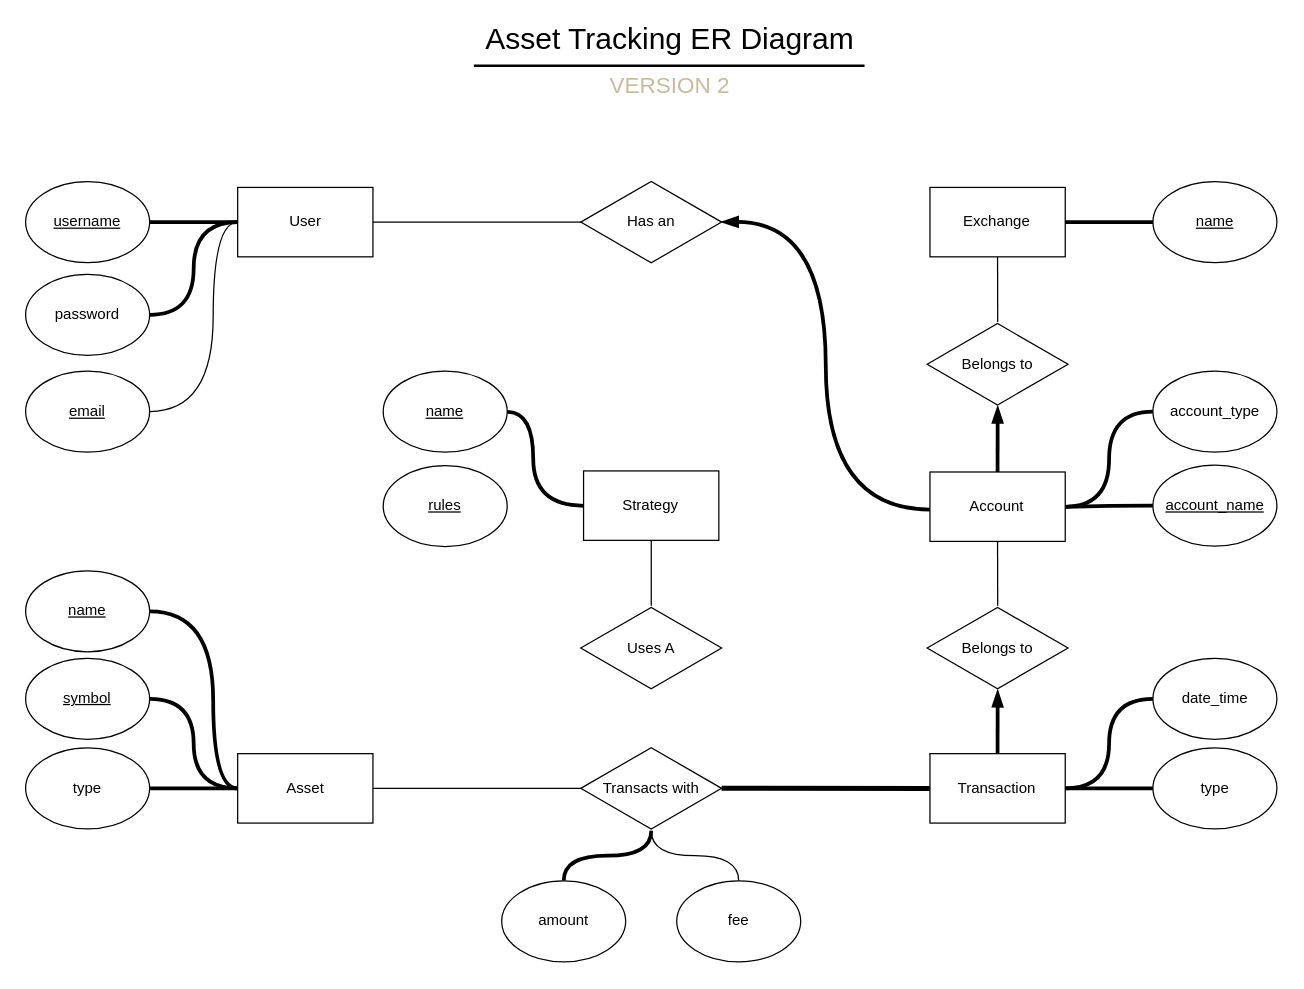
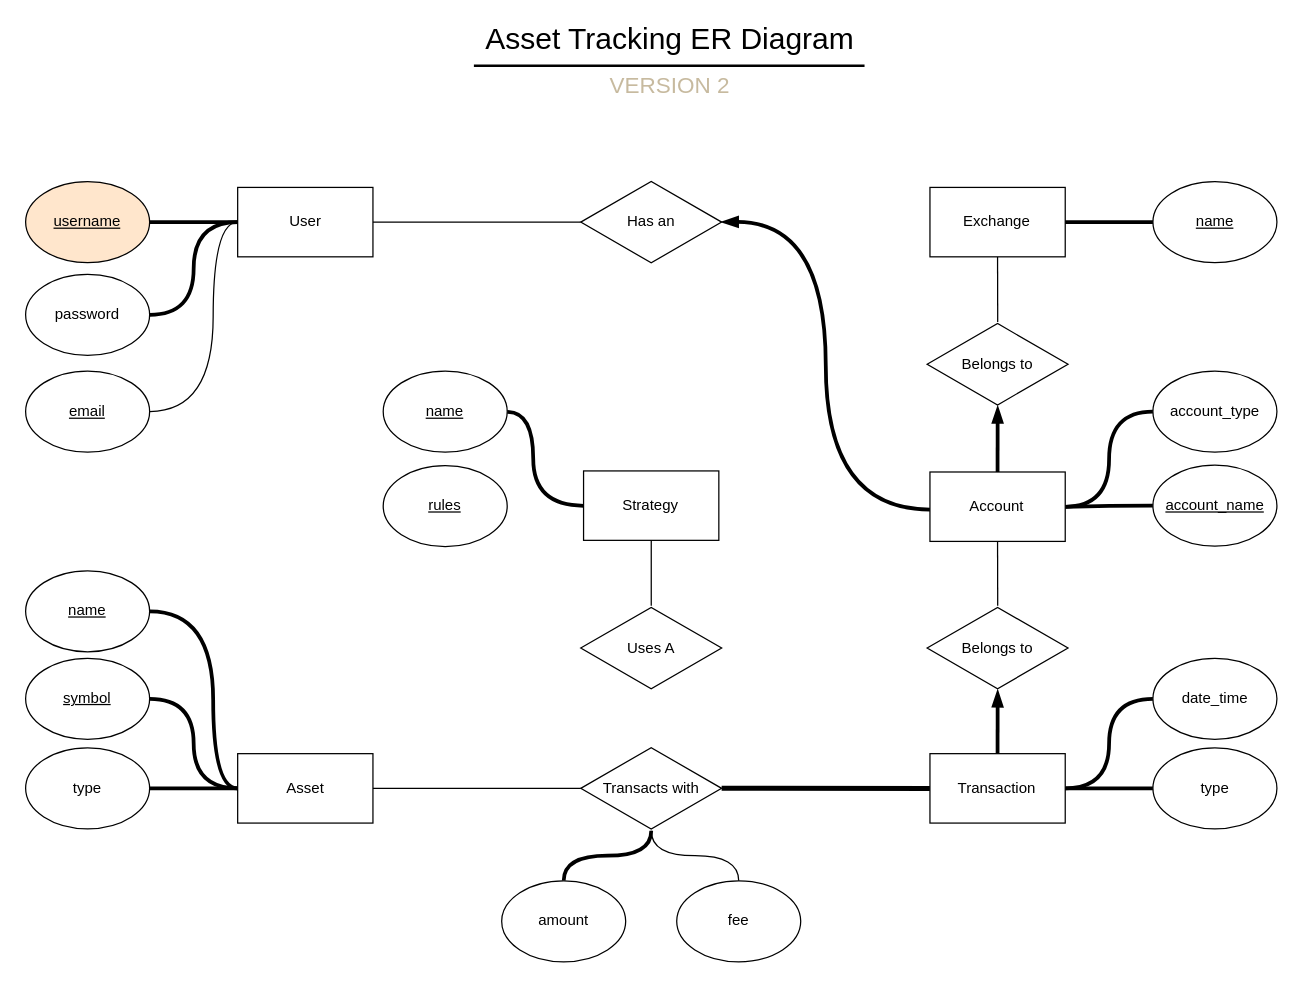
  <mxCell id="0" />
  <mxCell id="1" parent="0" />
  <mxCell id="2" style="edgeStyle=orthogonalEdgeStyle;rounded=1;orthogonalLoop=1;jettySize=auto;html=1;entryX=0.5;entryY=1;entryDx=0;entryDy=0;endArrow=none;endFill=0;strokeWidth=1;" parent="1" edge="1"><mxGeometry relative="1" as="geometry"><mxPoint x="506" y="357" as="sourcePoint" /></mxGeometry></mxCell>
  <mxCell id="3" value="&lt;font style=&quot;font-size: 24px&quot;&gt;Asset Tracking ER Diagram&lt;/font&gt;" style="text;html=1;align=center;verticalAlign=middle;resizable=0;points=[];autosize=1;strokeColor=none;fillColor=none;fontColor=default;" parent="1" vertex="1"><mxGeometry x="382.27" y="20" width="305" height="21" as="geometry" /></mxCell>
  <mxCell id="4" value="" style="line;strokeWidth=2;html=1;fontSize=24;fontColor=default;fillColor=default;strokeColor=default;" parent="1" vertex="1"><mxGeometry x="378.54" y="47" width="312.46" height="10" as="geometry" /></mxCell>
  <mxCell id="5" style="edgeStyle=orthogonalEdgeStyle;curved=1;orthogonalLoop=1;jettySize=auto;html=1;entryX=0;entryY=0.5;entryDx=0;entryDy=0;startArrow=none;startFill=0;endArrow=none;endFill=0;strokeWidth=3;" parent="1" source="38" target="34" edge="1"><mxGeometry x="120" y="92" as="geometry" /></mxCell>
  <mxCell id="6" style="edgeStyle=orthogonalEdgeStyle;curved=1;orthogonalLoop=1;jettySize=auto;html=1;startArrow=none;startFill=0;endArrow=none;endFill=0;strokeWidth=1;" parent="1" source="7" target="39" edge="1"><mxGeometry x="120" y="92" as="geometry" /></mxCell>
  <mxCell id="7" value="Exchange" style="rounded=0;whiteSpace=wrap;html=1;" parent="1" vertex="1"><mxGeometry x="743.316" y="149.383" width="108.203" height="55.52" as="geometry" /></mxCell>
  <mxCell id="8" style="edgeStyle=orthogonalEdgeStyle;curved=1;orthogonalLoop=1;jettySize=auto;html=1;entryX=1;entryY=0.5;entryDx=0;entryDy=0;startArrow=none;startFill=0;endArrow=none;endFill=0;strokeWidth=3;" parent="1" source="10" target="15" edge="1"><mxGeometry x="120" y="92" as="geometry" /></mxCell>
  <mxCell id="9" style="edgeStyle=orthogonalEdgeStyle;curved=1;orthogonalLoop=1;jettySize=auto;html=1;entryX=1;entryY=0.5;entryDx=0;entryDy=0;startArrow=none;startFill=0;endArrow=none;endFill=0;strokeWidth=1;" parent="1" source="10" target="18" edge="1"><mxGeometry x="120" y="92" as="geometry"><Array as="points"><mxPoint x="170" y="177" /><mxPoint x="170" y="329" /></Array></mxGeometry></mxCell>
  <mxCell id="10" value="User" style="rounded=0;whiteSpace=wrap;html=1;" parent="1" vertex="1"><mxGeometry x="189.604" y="149.383" width="108.203" height="55.52" as="geometry" /></mxCell>
  <mxCell id="11" value="" style="edgeStyle=orthogonalEdgeStyle;curved=1;orthogonalLoop=1;jettySize=auto;html=1;startArrow=none;startFill=0;endArrow=none;endFill=0;strokeWidth=3;" parent="1" source="12" target="38" edge="1"><mxGeometry x="120" y="92" as="geometry" /></mxCell>
  <mxCell id="12" value="&lt;u&gt;account_name&lt;/u&gt;" style="ellipse;whiteSpace=wrap;html=1;" parent="1" vertex="1"><mxGeometry x="921.661" y="371.525" width="99.186" height="64.773" as="geometry" /></mxCell>
  <mxCell id="13" value="&lt;u&gt;name&lt;/u&gt;" style="ellipse;whiteSpace=wrap;html=1;" parent="1" vertex="1"><mxGeometry x="921.661" y="144.756" width="99.186" height="64.773" as="geometry" /></mxCell>
  <mxCell id="14" style="edgeStyle=orthogonalEdgeStyle;rounded=1;orthogonalLoop=1;jettySize=auto;html=1;entryX=0;entryY=0.5;entryDx=0;entryDy=0;endArrow=none;endFill=0;strokeWidth=3;exitX=1;exitY=0.5;exitDx=0;exitDy=0;" parent="1" source="7" target="13" edge="1"><mxGeometry x="120" y="92" as="geometry" /></mxCell>
  <mxCell id="15" value="password" style="ellipse;whiteSpace=wrap;html=1;" parent="1" vertex="1"><mxGeometry x="20" y="218.879" width="99.186" height="64.773" as="geometry" /></mxCell>
  <mxCell id="16" style="edgeStyle=orthogonalEdgeStyle;orthogonalLoop=1;jettySize=auto;html=1;endArrow=none;endFill=0;strokeWidth=3;curved=1;" parent="1" source="17" target="10" edge="1"><mxGeometry x="120" y="92" as="geometry"><mxPoint x="210" y="106" as="targetPoint" /></mxGeometry></mxCell>
- <mxCell id="17" value="&lt;u&gt;username&lt;/u&gt;" style="ellipse;whiteSpace=wrap;html=1;" parent="1" vertex="1"><mxGeometry x="20" y="144.756" width="99.186" height="64.773" as="geometry" /></mxCell>
+ <mxCell id="17" value="&lt;u&gt;username&lt;/u&gt;" style="ellipse;whiteSpace=wrap;html=1;fillColor=#ffe6cc;" parent="1" vertex="1"><mxGeometry x="20" y="144.756" width="99.186" height="64.773" as="geometry" /></mxCell>
  <mxCell id="18" value="&lt;u&gt;email&lt;/u&gt;" style="ellipse;whiteSpace=wrap;html=1;" parent="1" vertex="1"><mxGeometry x="20" y="296.242" width="99.186" height="64.773" as="geometry" /></mxCell>
  <mxCell id="19" style="edgeStyle=orthogonalEdgeStyle;curved=1;orthogonalLoop=1;jettySize=auto;html=1;startArrow=none;startFill=0;endArrow=none;endFill=0;strokeWidth=3;entryX=1;entryY=0.5;entryDx=0;entryDy=0;" parent="1" source="20" target="21" edge="1"><mxGeometry x="120" y="92" as="geometry"><Array as="points"><mxPoint x="170" y="630" /><mxPoint x="170" y="488" /></Array></mxGeometry></mxCell>
  <mxCell id="20" value="Asset" style="rounded=0;whiteSpace=wrap;html=1;glass=0;" parent="1" vertex="1"><mxGeometry x="189.604" y="602.286" width="108.203" height="55.52" as="geometry" /></mxCell>
  <mxCell id="21" value="&lt;u&gt;name&lt;/u&gt;" style="ellipse;whiteSpace=wrap;html=1;" parent="1" vertex="1"><mxGeometry x="20" y="456.003" width="99.186" height="64.773" as="geometry" /></mxCell>
  <mxCell id="22" style="edgeStyle=orthogonalEdgeStyle;curved=1;orthogonalLoop=1;jettySize=auto;html=1;startArrow=none;startFill=0;endArrow=none;endFill=0;strokeWidth=3;" parent="1" source="23" target="24" edge="1"><mxGeometry x="120" y="92" as="geometry"><Array as="points"><mxPoint x="426" y="404" /><mxPoint x="426" y="329" /></Array></mxGeometry></mxCell>
  <mxCell id="23" value="Strategy" style="rounded=0;whiteSpace=wrap;html=1;" parent="1" vertex="1"><mxGeometry x="466.258" y="376.151" width="108.203" height="55.52" as="geometry" /></mxCell>
  <mxCell id="24" value="&lt;u&gt;name&lt;/u&gt;" style="ellipse;whiteSpace=wrap;html=1;" parent="1" vertex="1"><mxGeometry x="306.005" y="296.244" width="99.186" height="64.773" as="geometry" /></mxCell>
  <mxCell id="25" value="&lt;u&gt;rules&lt;/u&gt;" style="ellipse;whiteSpace=wrap;html=1;" parent="1" vertex="1"><mxGeometry x="306.009" y="371.894" width="99.186" height="64.773" as="geometry" /></mxCell>
  <mxCell id="26" style="edgeStyle=orthogonalEdgeStyle;orthogonalLoop=1;jettySize=auto;html=1;entryX=0;entryY=0.5;entryDx=0;entryDy=0;startArrow=none;startFill=0;endArrow=none;endFill=0;strokeWidth=3;curved=1;" parent="1" source="27" target="20" edge="1"><mxGeometry x="120" y="92" as="geometry" /></mxCell>
  <mxCell id="27" value="type" style="ellipse;whiteSpace=wrap;html=1;" parent="1" vertex="1"><mxGeometry x="20" y="597.659" width="99.186" height="64.773" as="geometry" /></mxCell>
  <mxCell id="28" value="" style="edgeStyle=orthogonalEdgeStyle;curved=1;orthogonalLoop=1;jettySize=auto;html=1;startArrow=none;startFill=0;endArrow=none;endFill=0;strokeWidth=1;" parent="1" source="29" target="23" edge="1"><mxGeometry x="120" y="92" as="geometry" /></mxCell>
  <mxCell id="29" value="Uses A" style="html=1;whiteSpace=wrap;aspect=fixed;shape=isoRectangle;" parent="1" vertex="1"><mxGeometry x="464.004" y="484" width="112.711" height="67.627" as="geometry" /></mxCell>
  <mxCell id="30" style="edgeStyle=orthogonalEdgeStyle;orthogonalLoop=1;jettySize=auto;html=1;entryX=0;entryY=0.5;entryDx=0;entryDy=0;startArrow=none;startFill=0;endArrow=none;endFill=0;strokeWidth=3;curved=1;" parent="1" source="31" target="20" edge="1"><mxGeometry x="120" y="92" as="geometry" /></mxCell>
  <mxCell id="31" value="&lt;u&gt;symbol&lt;/u&gt;" style="ellipse;whiteSpace=wrap;html=1;" parent="1" vertex="1"><mxGeometry x="20" y="525.992" width="99.186" height="64.773" as="geometry" /></mxCell>
  <mxCell id="32" style="edgeStyle=orthogonalEdgeStyle;curved=1;orthogonalLoop=1;jettySize=auto;html=1;startArrow=none;startFill=0;strokeWidth=1;endArrow=none;endFill=0;entryX=1;entryY=0.5;entryDx=0;entryDy=0;" parent="1" source="33" target="10" edge="1"><mxGeometry x="120" y="92" as="geometry" /></mxCell>
  <mxCell id="33" value="Has an" style="html=1;whiteSpace=wrap;aspect=fixed;shape=isoRectangle;" parent="1" vertex="1"><mxGeometry x="464.004" y="143.329" width="112.711" height="67.627" as="geometry" /></mxCell>
  <mxCell id="34" value="account_type" style="ellipse;whiteSpace=wrap;html=1;" parent="1" vertex="1"><mxGeometry x="921.661" y="296.246" width="99.186" height="64.773" as="geometry" /></mxCell>
  <mxCell id="35" style="edgeStyle=orthogonalEdgeStyle;curved=1;orthogonalLoop=1;jettySize=auto;html=1;startArrow=none;startFill=0;endArrow=blockThin;endFill=1;strokeWidth=3;" parent="1" source="38" target="39" edge="1"><mxGeometry x="120" y="92" as="geometry" /></mxCell>
  <mxCell id="36" style="edgeStyle=orthogonalEdgeStyle;curved=1;orthogonalLoop=1;jettySize=auto;html=1;startArrow=none;startFill=0;endArrow=blockThin;endFill=1;strokeWidth=3;" parent="1" source="38" target="33" edge="1"><mxGeometry x="120" y="92" as="geometry"><Array as="points"><mxPoint x="660" y="407" /><mxPoint x="660" y="177" /></Array></mxGeometry></mxCell>
  <mxCell id="37" style="edgeStyle=orthogonalEdgeStyle;curved=1;orthogonalLoop=1;jettySize=auto;html=1;startArrow=none;startFill=0;endArrow=none;endFill=0;strokeWidth=1;" parent="1" source="38" target="44" edge="1"><mxGeometry x="120" y="92" as="geometry" /></mxCell>
  <mxCell id="38" value="Account" style="rounded=0;whiteSpace=wrap;html=1;" parent="1" vertex="1"><mxGeometry x="743.316" y="377" width="108.203" height="55.52" as="geometry" /></mxCell>
  <mxCell id="39" value="Belongs to" style="html=1;whiteSpace=wrap;aspect=fixed;shape=isoRectangle;" parent="1" vertex="1"><mxGeometry x="741.062" y="257" width="112.711" height="67.627" as="geometry" /></mxCell>
  <mxCell id="40" style="edgeStyle=orthogonalEdgeStyle;curved=1;orthogonalLoop=1;jettySize=auto;html=1;startArrow=none;startFill=0;endArrow=blockThin;endFill=1;strokeWidth=3;" parent="1" source="43" target="44" edge="1"><mxGeometry x="120" y="92" as="geometry"><Array as="points" /></mxGeometry></mxCell>
  <mxCell id="41" style="edgeStyle=orthogonalEdgeStyle;curved=1;orthogonalLoop=1;jettySize=auto;html=1;startArrow=none;startFill=0;endArrow=none;endFill=0;strokeWidth=4;" parent="1" source="43" target="47" edge="1"><mxGeometry x="120" y="92" as="geometry" /></mxCell>
  <mxCell id="42" style="edgeStyle=orthogonalEdgeStyle;curved=1;orthogonalLoop=1;jettySize=auto;html=1;startArrow=none;startFill=0;endArrow=none;endFill=0;strokeWidth=3;" parent="1" source="43" target="50" edge="1"><mxGeometry x="120" y="92" as="geometry"><mxPoint x="860" y="646" as="sourcePoint" /></mxGeometry></mxCell>
  <mxCell id="43" value="Transaction" style="rounded=0;whiteSpace=wrap;html=1;" parent="1" vertex="1"><mxGeometry x="743.316" y="602.286" width="108.203" height="55.52" as="geometry" /></mxCell>
  <mxCell id="44" value="Belongs to" style="html=1;whiteSpace=wrap;aspect=fixed;shape=isoRectangle;" parent="1" vertex="1"><mxGeometry x="741.062" y="484" width="112.711" height="67.627" as="geometry" /></mxCell>
  <mxCell id="45" style="edgeStyle=orthogonalEdgeStyle;curved=1;orthogonalLoop=1;jettySize=auto;html=1;startArrow=none;startFill=0;endArrow=none;endFill=0;strokeWidth=1;" parent="1" source="47" target="20" edge="1"><mxGeometry x="120" y="92" as="geometry" /></mxCell>
  <mxCell id="46" style="edgeStyle=orthogonalEdgeStyle;curved=1;orthogonalLoop=1;jettySize=auto;html=1;startArrow=none;startFill=0;endArrow=none;endFill=0;strokeWidth=3;" parent="1" source="47" target="51" edge="1"><mxGeometry x="120" y="92" as="geometry" /></mxCell>
  <mxCell id="47" value="Transacts with" style="html=1;whiteSpace=wrap;aspect=fixed;shape=isoRectangle;" parent="1" vertex="1"><mxGeometry x="464" y="596.233" width="112.711" height="67.627" as="geometry" /></mxCell>
  <mxCell id="48" value="" style="edgeStyle=orthogonalEdgeStyle;curved=1;orthogonalLoop=1;jettySize=auto;html=1;startArrow=none;startFill=0;endArrow=none;endFill=0;strokeWidth=3;entryX=1;entryY=0.5;entryDx=0;entryDy=0;" parent="1" source="49" target="43" edge="1"><mxGeometry x="120" y="92" as="geometry" /></mxCell>
  <mxCell id="49" value="date_time" style="ellipse;whiteSpace=wrap;html=1;" parent="1" vertex="1"><mxGeometry x="921.661" y="525.997" width="99.186" height="64.773" as="geometry" /></mxCell>
  <mxCell id="50" value="type" style="ellipse;whiteSpace=wrap;html=1;" parent="1" vertex="1"><mxGeometry x="921.661" y="597.659" width="99.186" height="64.773" as="geometry" /></mxCell>
  <mxCell id="51" value="amount" style="ellipse;whiteSpace=wrap;html=1;" parent="1" vertex="1"><mxGeometry x="400.767" y="703.997" width="99.186" height="64.773" as="geometry" /></mxCell>
  <mxCell id="52" value="fee" style="ellipse;whiteSpace=wrap;html=1;" parent="1" vertex="1"><mxGeometry x="540.766" y="703.997" width="99.186" height="64.773" as="geometry" /></mxCell>
  <mxCell id="53" style="edgeStyle=orthogonalEdgeStyle;curved=1;orthogonalLoop=1;jettySize=auto;html=1;startArrow=none;startFill=0;endArrow=none;endFill=0;strokeWidth=1;" parent="1" source="47" target="52" edge="1"><mxGeometry x="120" y="92" as="geometry" /></mxCell>
  <mxCell id="54" value="&lt;font style=&quot;font-size: 18px&quot; color=&quot;#c7ba9f&quot;&gt;VERSION 2&lt;/font&gt;" style="text;html=1;align=center;verticalAlign=middle;resizable=0;points=[];autosize=1;strokeColor=none;fillColor=none;fontColor=default;" parent="1" vertex="1"><mxGeometry x="480.27" y="58" width="110" height="20" as="geometry" /></mxCell>
